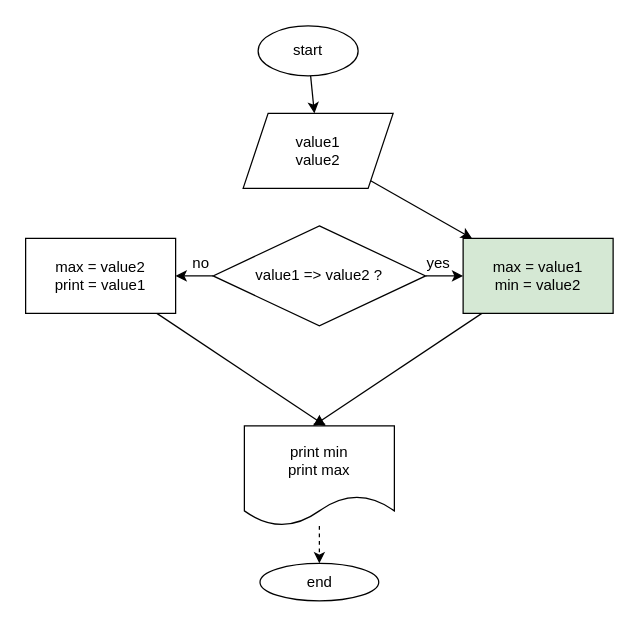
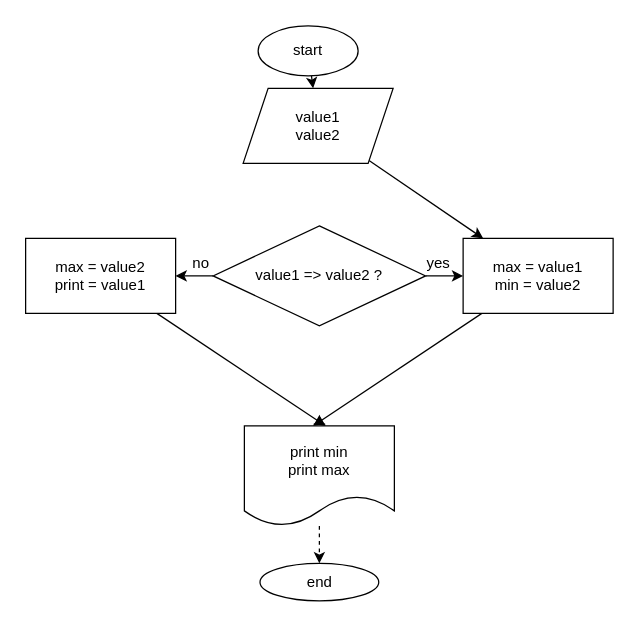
  <mxCell id="0" />
  <mxCell id="1" parent="0" />
  <mxCell id="2" value="" style="edgeStyle=none;html=1;" edge="1" parent="1" source="3" target="5"><mxGeometry relative="1" as="geometry" /></mxCell>
  <mxCell id="3" value="start" style="ellipse;whiteSpace=wrap;html=1;" vertex="1" parent="1"><mxGeometry x="206" y="20" width="80" height="40" as="geometry" /></mxCell>
  <mxCell id="4" value="" style="edgeStyle=none;html=1;" edge="1" parent="1" source="5" target="14"><mxGeometry relative="1" as="geometry" /></mxCell>
- <mxCell id="5" value="value1&lt;br&gt;value2" style="shape=parallelogram;perimeter=parallelogramPerimeter;whiteSpace=wrap;html=1;fixedSize=1;" vertex="1" parent="1"><mxGeometry x="194" y="90" width="120" height="60" as="geometry" /></mxCell>
+ <mxCell id="5" value="value1&lt;br&gt;value2" style="shape=parallelogram;perimeter=parallelogramPerimeter;whiteSpace=wrap;html=1;fixedSize=1;" vertex="1" parent="1"><mxGeometry x="194" y="70" width="120" height="60" as="geometry" /></mxCell>
  <mxCell id="6" value="" style="edgeStyle=none;html=1;" edge="1" parent="1" source="8"><mxGeometry relative="1" as="geometry"><mxPoint x="370" y="220" as="targetPoint" /></mxGeometry></mxCell>
  <mxCell id="7" value="" style="edgeStyle=none;html=1;" edge="1" parent="1" source="8"><mxGeometry relative="1" as="geometry"><mxPoint x="140" y="220" as="targetPoint" /></mxGeometry></mxCell>
  <mxCell id="8" value="value1 =&amp;gt; value2 ?" style="rhombus;whiteSpace=wrap;html=1;" vertex="1" parent="1"><mxGeometry x="170" y="180" width="170" height="80" as="geometry" /></mxCell>
  <mxCell id="9" value="yes" style="text;html=1;align=center;verticalAlign=middle;resizable=0;points=[];autosize=1;strokeColor=none;fillColor=none;" vertex="1" parent="1"><mxGeometry x="335" y="200" width="30" height="20" as="geometry" /></mxCell>
  <mxCell id="10" value="no" style="text;html=1;align=center;verticalAlign=middle;resizable=0;points=[];autosize=1;strokeColor=none;fillColor=none;" vertex="1" parent="1"><mxGeometry x="145" y="200" width="30" height="20" as="geometry" /></mxCell>
  <mxCell id="11" style="edgeStyle=none;html=1;" edge="1" parent="1" source="12"><mxGeometry relative="1" as="geometry"><mxPoint x="260" y="340" as="targetPoint" /></mxGeometry></mxCell>
  <mxCell id="12" value="&lt;span&gt;max = value2&lt;/span&gt;&lt;br&gt;&lt;span&gt;print = value1&lt;/span&gt;" style="rounded=0;whiteSpace=wrap;html=1;" vertex="1" parent="1"><mxGeometry x="20" y="190" width="120" height="60" as="geometry" /></mxCell>
  <mxCell id="13" style="edgeStyle=none;html=1;" edge="1" parent="1" source="14"><mxGeometry relative="1" as="geometry"><mxPoint x="250" y="340" as="targetPoint" /></mxGeometry></mxCell>
- <mxCell id="14" value="&lt;span&gt;max = value1&lt;/span&gt;&lt;br&gt;&lt;span&gt;min = value2&lt;/span&gt;" style="rounded=0;whiteSpace=wrap;html=1;fillColor=#d5e8d4;" vertex="1" parent="1"><mxGeometry x="370" y="190" width="120" height="60" as="geometry" /></mxCell>
+ <mxCell id="14" value="&lt;span&gt;max = value1&lt;/span&gt;&lt;br&gt;&lt;span&gt;min = value2&lt;/span&gt;" style="rounded=0;whiteSpace=wrap;html=1;" vertex="1" parent="1"><mxGeometry x="370" y="190" width="120" height="60" as="geometry" /></mxCell>
  <mxCell id="15" value="" style="edgeStyle=none;html=1;dashed=1;" edge="1" parent="1" source="16" target="17"><mxGeometry relative="1" as="geometry" /></mxCell>
  <mxCell id="16" value="print min&lt;br&gt;print max" style="shape=document;whiteSpace=wrap;html=1;boundedLbl=1;" vertex="1" parent="1"><mxGeometry x="195" y="340" width="120" height="80" as="geometry" /></mxCell>
  <mxCell id="17" value="end" style="ellipse;whiteSpace=wrap;html=1;" vertex="1" parent="1"><mxGeometry x="207.5" y="450" width="95" height="30" as="geometry" /></mxCell>
